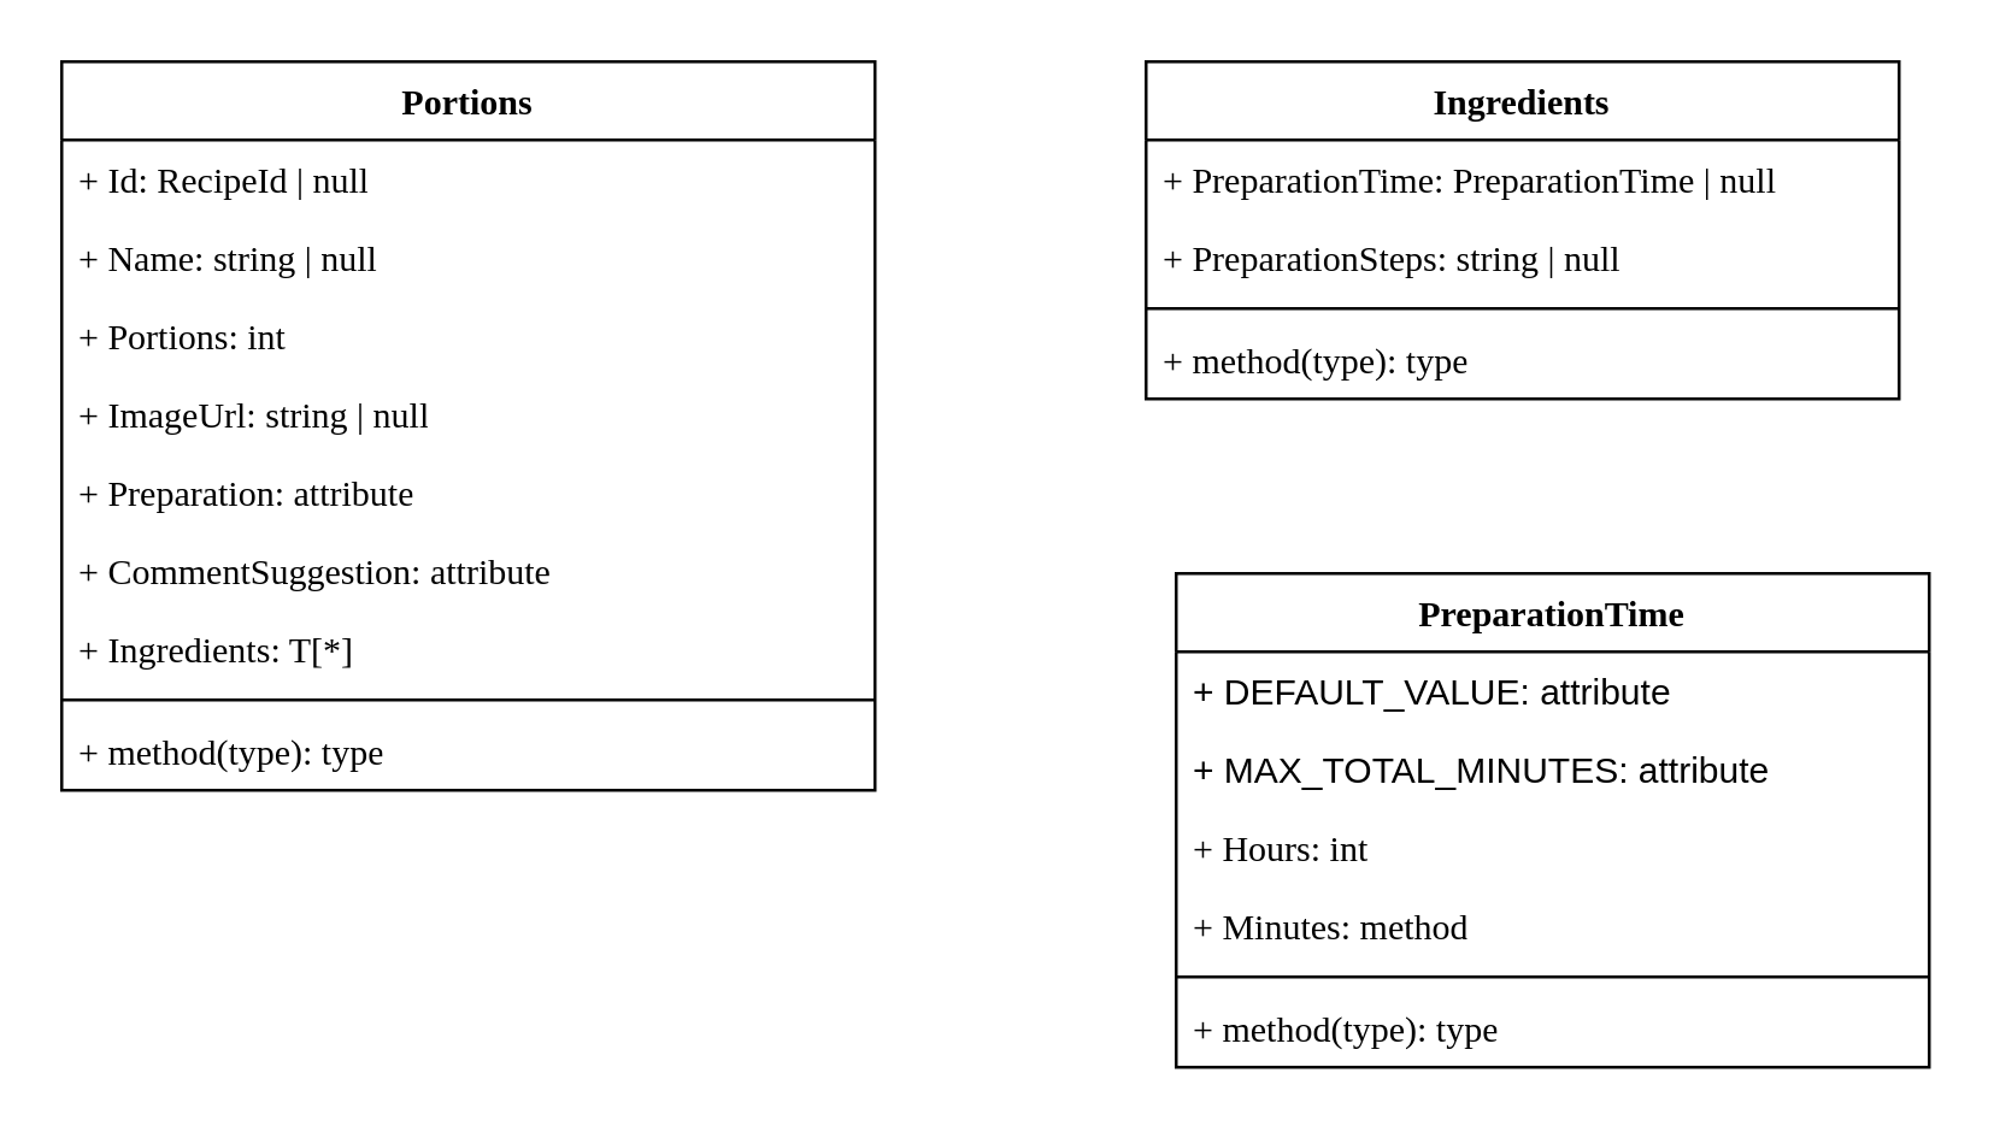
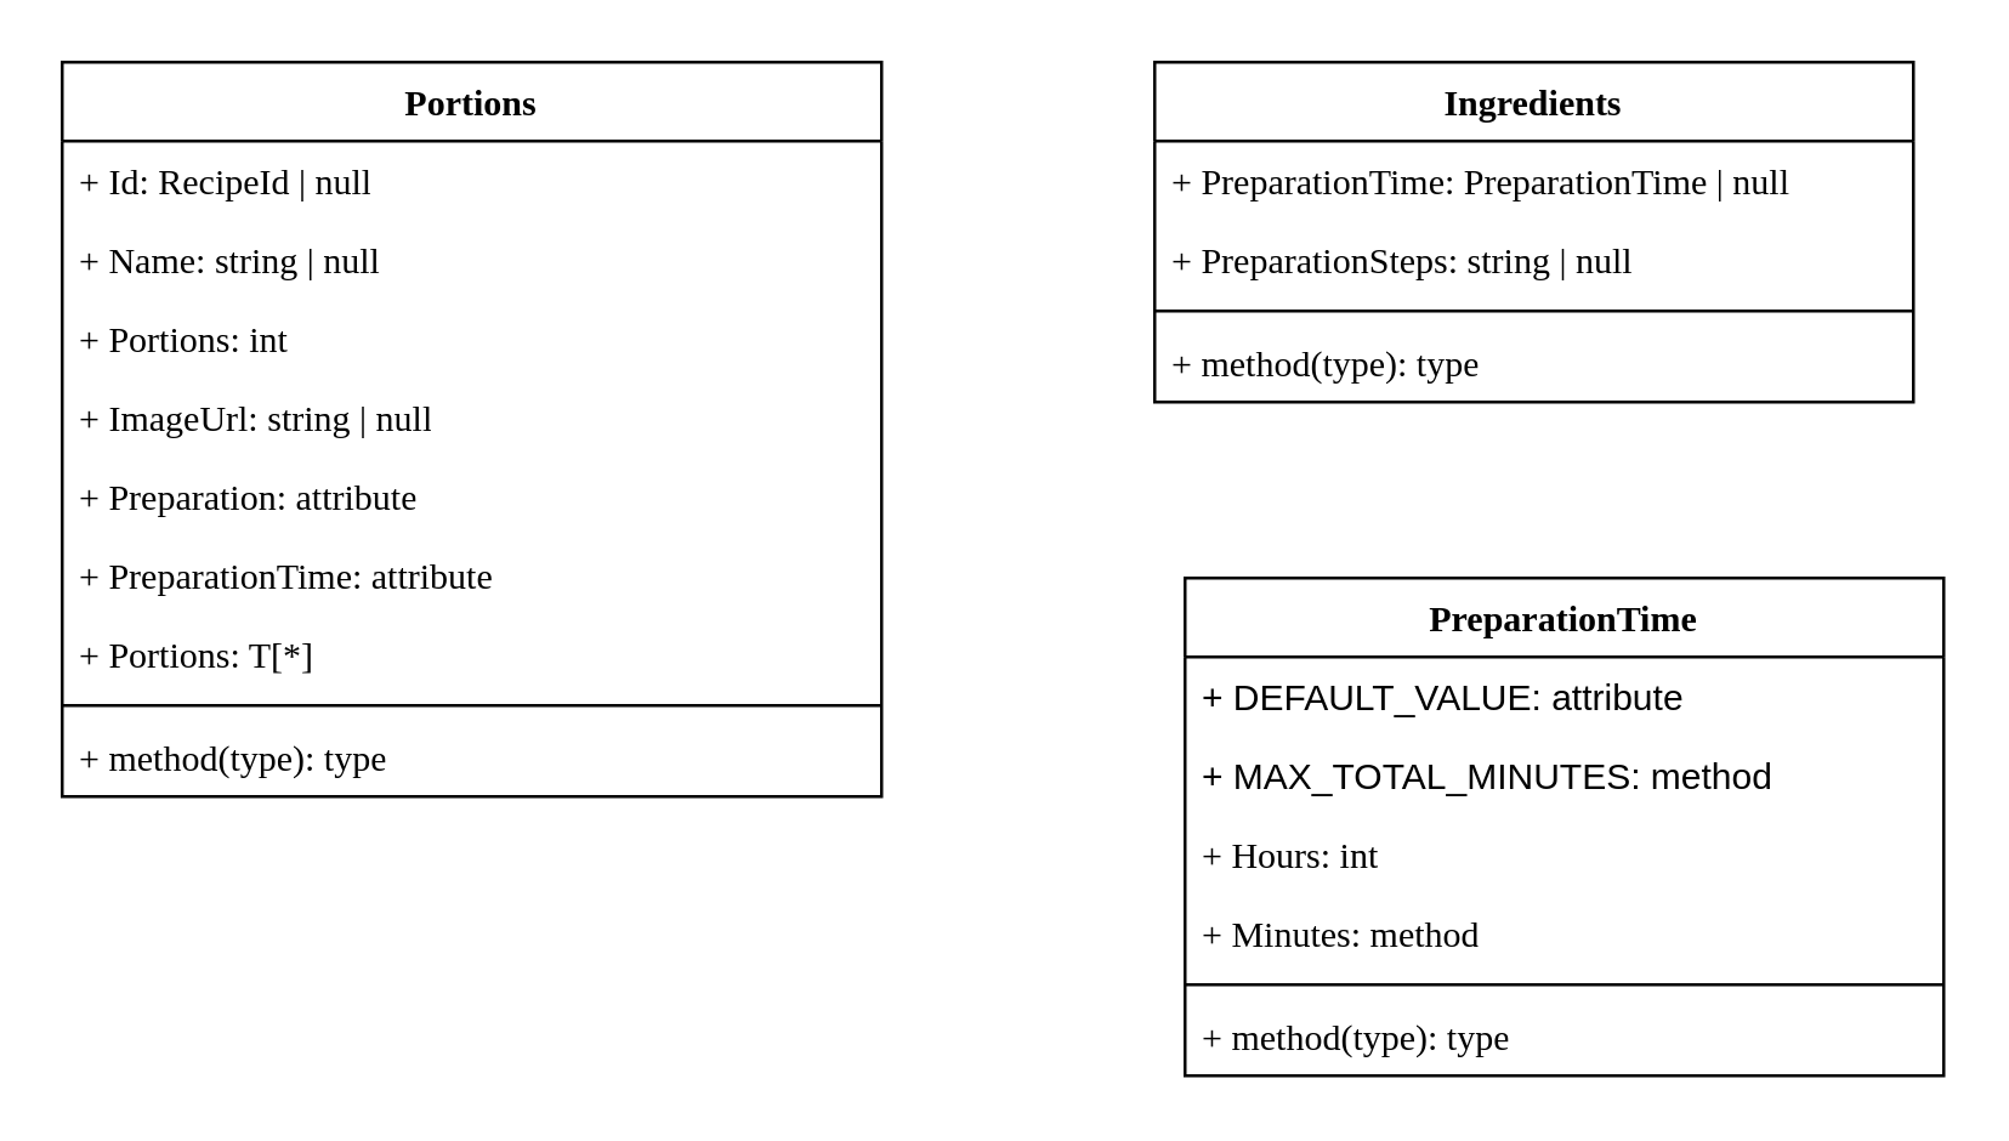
  <mxCell id="0" />
  <mxCell id="1" parent="0" />
  <mxCell id="2" value="Portions" style="swimlane;fontStyle=1;align=center;verticalAlign=top;childLayout=stackLayout;horizontal=1;startSize=26;horizontalStack=0;resizeParent=1;resizeParentMax=0;resizeLast=0;collapsible=1;marginBottom=0;whiteSpace=wrap;html=1;fontFamily=Fira Sans;fontSource=https%3A%2F%2Ffonts.googleapis.com%2Fcss%3Ffamily%3DFira%2BSans;" vertex="1" parent="1"><mxGeometry x="20" y="20" width="270" height="242" as="geometry"><mxRectangle x="90" y="60" width="80" height="30" as="alternateBounds" /></mxGeometry></mxCell>
  <mxCell id="3" value="+ Id: RecipeId | null" style="text;strokeColor=none;fillColor=none;align=left;verticalAlign=top;spacingLeft=4;spacingRight=4;overflow=hidden;rotatable=0;points=[[0,0.5],[1,0.5]];portConstraint=eastwest;whiteSpace=wrap;html=1;fontFamily=Fira Sans;fontSource=https%3A%2F%2Ffonts.googleapis.com%2Fcss%3Ffamily%3DFira%2BSans;" vertex="1" parent="2"><mxGeometry y="26" width="270" height="26" as="geometry" /></mxCell>
  <mxCell id="4" value="+ Name: string | null" style="text;strokeColor=none;fillColor=none;align=left;verticalAlign=top;spacingLeft=4;spacingRight=4;overflow=hidden;rotatable=0;points=[[0,0.5],[1,0.5]];portConstraint=eastwest;whiteSpace=wrap;html=1;fontFamily=Fira Sans;fontSource=https%3A%2F%2Ffonts.googleapis.com%2Fcss%3Ffamily%3DFira%2BSans;" vertex="1" parent="2"><mxGeometry y="52" width="270" height="26" as="geometry" /></mxCell>
  <mxCell id="5" value="+ Portions: int" style="text;strokeColor=none;fillColor=none;align=left;verticalAlign=top;spacingLeft=4;spacingRight=4;overflow=hidden;rotatable=0;points=[[0,0.5],[1,0.5]];portConstraint=eastwest;whiteSpace=wrap;html=1;fontFamily=Fira Sans;fontSource=https%3A%2F%2Ffonts.googleapis.com%2Fcss%3Ffamily%3DFira%2BSans;" vertex="1" parent="2"><mxGeometry y="78" width="270" height="26" as="geometry" /></mxCell>
  <mxCell id="6" value="+ ImageUrl: string | null" style="text;strokeColor=none;fillColor=none;align=left;verticalAlign=top;spacingLeft=4;spacingRight=4;overflow=hidden;rotatable=0;points=[[0,0.5],[1,0.5]];portConstraint=eastwest;whiteSpace=wrap;html=1;fontFamily=Fira Sans;fontSource=https%3A%2F%2Ffonts.googleapis.com%2Fcss%3Ffamily%3DFira%2BSans;" vertex="1" parent="2"><mxGeometry y="104" width="270" height="26" as="geometry" /></mxCell>
  <mxCell id="7" value="+ Preparation: attribute" style="text;strokeColor=none;fillColor=none;align=left;verticalAlign=top;spacingLeft=4;spacingRight=4;overflow=hidden;rotatable=0;points=[[0,0.5],[1,0.5]];portConstraint=eastwest;whiteSpace=wrap;html=1;fontFamily=Fira Sans;fontSource=https%3A%2F%2Ffonts.googleapis.com%2Fcss%3Ffamily%3DFira%2BSans;" vertex="1" parent="2"><mxGeometry y="130" width="270" height="26" as="geometry" /></mxCell>
- <mxCell id="8" value="+ CommentSuggestion: attribute" style="text;strokeColor=none;fillColor=none;align=left;verticalAlign=top;spacingLeft=4;spacingRight=4;overflow=hidden;rotatable=0;points=[[0,0.5],[1,0.5]];portConstraint=eastwest;whiteSpace=wrap;html=1;fontFamily=Fira Sans;fontSource=https%3A%2F%2Ffonts.googleapis.com%2Fcss%3Ffamily%3DFira%2BSans;" vertex="1" parent="2"><mxGeometry y="156" width="270" height="26" as="geometry" /></mxCell>
- <mxCell id="9" value="+ Ingredients: T[*]" style="text;strokeColor=none;fillColor=none;align=left;verticalAlign=top;spacingLeft=4;spacingRight=4;overflow=hidden;rotatable=0;points=[[0,0.5],[1,0.5]];portConstraint=eastwest;whiteSpace=wrap;html=1;fontFamily=Fira Sans;fontSource=https%3A%2F%2Ffonts.googleapis.com%2Fcss%3Ffamily%3DFira%2BSans;" vertex="1" parent="2"><mxGeometry y="182" width="270" height="26" as="geometry" /></mxCell>
+ <mxCell id="8" value="+ PreparationTime: attribute" style="text;strokeColor=none;fillColor=none;align=left;verticalAlign=top;spacingLeft=4;spacingRight=4;overflow=hidden;rotatable=0;points=[[0,0.5],[1,0.5]];portConstraint=eastwest;whiteSpace=wrap;html=1;fontFamily=Fira Sans;fontSource=https%3A%2F%2Ffonts.googleapis.com%2Fcss%3Ffamily%3DFira%2BSans;" vertex="1" parent="2"><mxGeometry y="156" width="270" height="26" as="geometry" /></mxCell>
+ <mxCell id="9" value="+ Portions: T[*]" style="text;strokeColor=none;fillColor=none;align=left;verticalAlign=top;spacingLeft=4;spacingRight=4;overflow=hidden;rotatable=0;points=[[0,0.5],[1,0.5]];portConstraint=eastwest;whiteSpace=wrap;html=1;fontFamily=Fira Sans;fontSource=https%3A%2F%2Ffonts.googleapis.com%2Fcss%3Ffamily%3DFira%2BSans;" vertex="1" parent="2"><mxGeometry y="182" width="270" height="26" as="geometry" /></mxCell>
  <mxCell id="10" value="" style="line;strokeWidth=1;fillColor=none;align=left;verticalAlign=middle;spacingTop=-1;spacingLeft=3;spacingRight=3;rotatable=0;labelPosition=right;points=[];portConstraint=eastwest;strokeColor=inherit;fontFamily=Fira Sans;fontSource=https%3A%2F%2Ffonts.googleapis.com%2Fcss%3Ffamily%3DFira%2BSans;" vertex="1" parent="2"><mxGeometry y="208" width="270" height="8" as="geometry" /></mxCell>
  <mxCell id="11" value="+ method(type): type" style="text;strokeColor=none;fillColor=none;align=left;verticalAlign=top;spacingLeft=4;spacingRight=4;overflow=hidden;rotatable=0;points=[[0,0.5],[1,0.5]];portConstraint=eastwest;whiteSpace=wrap;html=1;fontFamily=Fira Sans;fontSource=https%3A%2F%2Ffonts.googleapis.com%2Fcss%3Ffamily%3DFira%2BSans;" vertex="1" parent="2"><mxGeometry y="216" width="270" height="26" as="geometry" /></mxCell>
  <mxCell id="12" value="Ingredients" style="swimlane;fontStyle=1;align=center;verticalAlign=top;childLayout=stackLayout;horizontal=1;startSize=26;horizontalStack=0;resizeParent=1;resizeParentMax=0;resizeLast=0;collapsible=1;marginBottom=0;whiteSpace=wrap;html=1;fontFamily=Fira Sans;fontSource=https%3A%2F%2Ffonts.googleapis.com%2Fcss%3Ffamily%3DFira%2BSans;" vertex="1" parent="1"><mxGeometry x="380" y="20" width="250" height="112" as="geometry" /></mxCell>
  <mxCell id="13" value="+ PreparationTime: PreparationTime | null" style="text;strokeColor=none;fillColor=none;align=left;verticalAlign=top;spacingLeft=4;spacingRight=4;overflow=hidden;rotatable=0;points=[[0,0.5],[1,0.5]];portConstraint=eastwest;whiteSpace=wrap;html=1;fontFamily=Fira Sans;fontSource=https%3A%2F%2Ffonts.googleapis.com%2Fcss%3Ffamily%3DFira%2BSans;" vertex="1" parent="12"><mxGeometry y="26" width="250" height="26" as="geometry" /></mxCell>
  <mxCell id="14" value="+ PreparationSteps: string | null" style="text;strokeColor=none;fillColor=none;align=left;verticalAlign=top;spacingLeft=4;spacingRight=4;overflow=hidden;rotatable=0;points=[[0,0.5],[1,0.5]];portConstraint=eastwest;whiteSpace=wrap;html=1;fontFamily=Fira Sans;fontSource=https%3A%2F%2Ffonts.googleapis.com%2Fcss%3Ffamily%3DFira%2BSans;" vertex="1" parent="12"><mxGeometry y="52" width="250" height="26" as="geometry" /></mxCell>
  <mxCell id="15" value="" style="line;strokeWidth=1;fillColor=none;align=left;verticalAlign=middle;spacingTop=-1;spacingLeft=3;spacingRight=3;rotatable=0;labelPosition=right;points=[];portConstraint=eastwest;strokeColor=inherit;fontFamily=Fira Sans;fontSource=https%3A%2F%2Ffonts.googleapis.com%2Fcss%3Ffamily%3DFira%2BSans;" vertex="1" parent="12"><mxGeometry y="78" width="250" height="8" as="geometry" /></mxCell>
  <mxCell id="16" value="+ method(type): type" style="text;strokeColor=none;fillColor=none;align=left;verticalAlign=top;spacingLeft=4;spacingRight=4;overflow=hidden;rotatable=0;points=[[0,0.5],[1,0.5]];portConstraint=eastwest;whiteSpace=wrap;html=1;fontFamily=Fira Sans;fontSource=https%3A%2F%2Ffonts.googleapis.com%2Fcss%3Ffamily%3DFira%2BSans;" vertex="1" parent="12"><mxGeometry y="86" width="250" height="26" as="geometry" /></mxCell>
  <mxCell id="17" value="PreparationTime" style="swimlane;fontStyle=1;align=center;verticalAlign=top;childLayout=stackLayout;horizontal=1;startSize=26;horizontalStack=0;resizeParent=1;resizeParentMax=0;resizeLast=0;collapsible=1;marginBottom=0;whiteSpace=wrap;html=1;fontFamily=Fira Sans;fontSource=https%3A%2F%2Ffonts.googleapis.com%2Fcss%3Ffamily%3DFira%2BSans;" vertex="1" parent="1"><mxGeometry x="390" y="190" width="250" height="164" as="geometry" /></mxCell>
  <mxCell id="18" value="+ DEFAULT_VALUE: attribute" style="text;strokeColor=none;fillColor=none;align=left;verticalAlign=top;spacingLeft=4;spacingRight=4;overflow=hidden;rotatable=0;points=[[0,0.5],[1,0.5]];portConstraint=eastwest;whiteSpace=wrap;html=1;" vertex="1" parent="17"><mxGeometry y="26" width="250" height="26" as="geometry" /></mxCell>
- <mxCell id="19" value="+ MAX_TOTAL_MINUTES: attribute" style="text;strokeColor=none;fillColor=none;align=left;verticalAlign=top;spacingLeft=4;spacingRight=4;overflow=hidden;rotatable=0;points=[[0,0.5],[1,0.5]];portConstraint=eastwest;whiteSpace=wrap;html=1;" vertex="1" parent="17"><mxGeometry y="52" width="250" height="26" as="geometry" /></mxCell>
+ <mxCell id="19" value="+ MAX_TOTAL_MINUTES: method" style="text;strokeColor=none;fillColor=none;align=left;verticalAlign=top;spacingLeft=4;spacingRight=4;overflow=hidden;rotatable=0;points=[[0,0.5],[1,0.5]];portConstraint=eastwest;whiteSpace=wrap;html=1;" vertex="1" parent="17"><mxGeometry y="52" width="250" height="26" as="geometry" /></mxCell>
  <mxCell id="20" value="+ Hours: int" style="text;strokeColor=none;fillColor=none;align=left;verticalAlign=top;spacingLeft=4;spacingRight=4;overflow=hidden;rotatable=0;points=[[0,0.5],[1,0.5]];portConstraint=eastwest;whiteSpace=wrap;html=1;fontFamily=Fira Sans;fontSource=https%3A%2F%2Ffonts.googleapis.com%2Fcss%3Ffamily%3DFira%2BSans;" vertex="1" parent="17"><mxGeometry y="78" width="250" height="26" as="geometry" /></mxCell>
  <mxCell id="21" value="+ Minutes: method" style="text;strokeColor=none;fillColor=none;align=left;verticalAlign=top;spacingLeft=4;spacingRight=4;overflow=hidden;rotatable=0;points=[[0,0.5],[1,0.5]];portConstraint=eastwest;whiteSpace=wrap;html=1;fontFamily=Fira Sans;fontSource=https%3A%2F%2Ffonts.googleapis.com%2Fcss%3Ffamily%3DFira%2BSans;" vertex="1" parent="17"><mxGeometry y="104" width="250" height="26" as="geometry" /></mxCell>
  <mxCell id="22" value="" style="line;strokeWidth=1;fillColor=none;align=left;verticalAlign=middle;spacingTop=-1;spacingLeft=3;spacingRight=3;rotatable=0;labelPosition=right;points=[];portConstraint=eastwest;strokeColor=inherit;fontFamily=Fira Sans;fontSource=https%3A%2F%2Ffonts.googleapis.com%2Fcss%3Ffamily%3DFira%2BSans;" vertex="1" parent="17"><mxGeometry y="130" width="250" height="8" as="geometry" /></mxCell>
  <mxCell id="23" value="+ method(type): type" style="text;strokeColor=none;fillColor=none;align=left;verticalAlign=top;spacingLeft=4;spacingRight=4;overflow=hidden;rotatable=0;points=[[0,0.5],[1,0.5]];portConstraint=eastwest;whiteSpace=wrap;html=1;fontFamily=Fira Sans;fontSource=https%3A%2F%2Ffonts.googleapis.com%2Fcss%3Ffamily%3DFira%2BSans;" vertex="1" parent="17"><mxGeometry y="138" width="250" height="26" as="geometry" /></mxCell>
